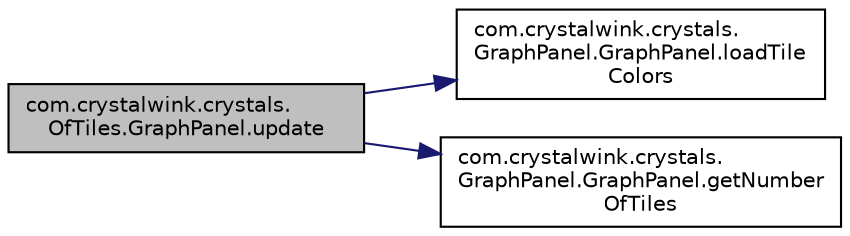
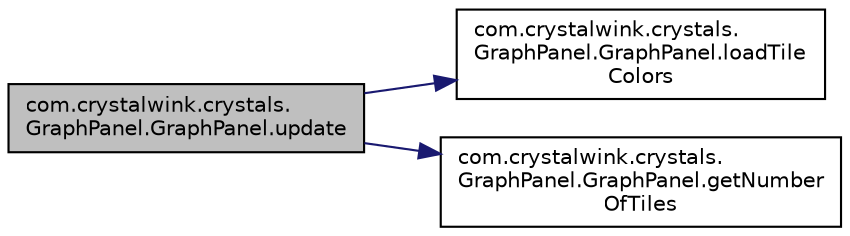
  digraph {
    rankdir=LR
    node [color=black fillcolor=white fontname=Helvetica fontsize=10 shape=record style=filled]
    edge [color=midnightblue fontname=Helvetica fontsize=10 labelfontname=Helvetica labelfontsize=10 style=solid]
-   n1 [fillcolor=grey75 fontcolor=black height=0.2 label="com.crystalwink.crystals.\lOfTiles.GraphPanel.update" width=0.4]
+   n1 [fillcolor=grey75 fontcolor=black height=0.2 label="com.crystalwink.crystals.\lGraphPanel.GraphPanel.update" width=0.4]
    n2 [height=0.2 label="com.crystalwink.crystals.\lGraphPanel.GraphPanel.loadTile\lColors" width=0.4]
    n3 [height=0.2 label="com.crystalwink.crystals.\lGraphPanel.GraphPanel.getNumber\lOfTiles" width=0.4]
    n1 -> n2
    n1 -> n3
  }
